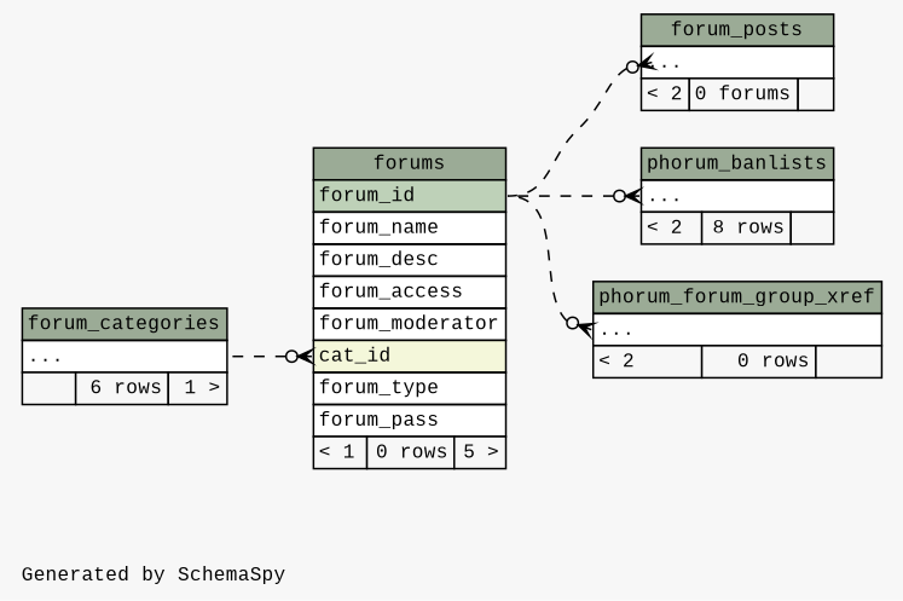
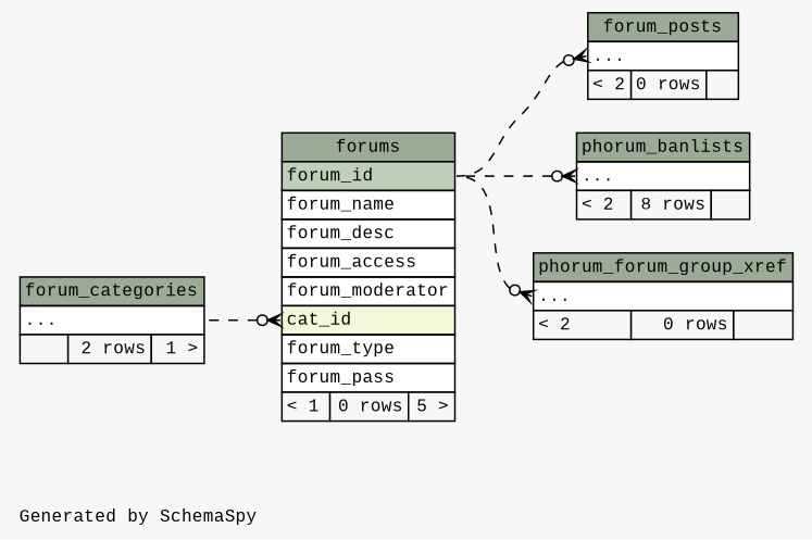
  digraph {
    bgcolor="#f7f7f7"
    fontname="Liberation Mono"
    fontsize=11
    label="\nGenerated by SchemaSpy"
    labeljust=l
    nodesep=0.18
    rankdir=RL
    ranksep=0.46
    node [fontname="Liberation Mono" fontsize=11 shape=plaintext]
    edge [arrowhead=none arrowsize=0.8 arrowtail=crowodot dir=back fontname="Liberation Mono" headport="forum_id:e" style=dashed tailport="elipses:w"]
-   n1 [label=<     <TABLE BORDER="0" CELLBORDER="1" CELLSPACING="0" BGCOLOR="#ffffff">       <TR><TD COLSPAN="3" BGCOLOR="#9bab96" ALIGN="CENTER">forum_posts</TD></TR>       <TR><TD PORT="elipses" COLSPAN="3" ALIGN="LEFT">...</TD></TR>       <TR><TD ALIGN="LEFT" BGCOLOR="#f7f7f7">&lt; 2</TD><TD ALIGN="RIGHT" BGCOLOR="#f7f7f7">0 forums</TD><TD ALIGN="RIGHT" BGCOLOR="#f7f7f7">  </TD></TR>     </TABLE>>]
+   n1 [label=<     <TABLE BORDER="0" CELLBORDER="1" CELLSPACING="0" BGCOLOR="#ffffff">       <TR><TD COLSPAN="3" BGCOLOR="#9bab96" ALIGN="CENTER">forum_posts</TD></TR>       <TR><TD PORT="elipses" COLSPAN="3" ALIGN="LEFT">...</TD></TR>       <TR><TD ALIGN="LEFT" BGCOLOR="#f7f7f7">&lt; 2</TD><TD ALIGN="RIGHT" BGCOLOR="#f7f7f7">0 rows</TD><TD ALIGN="RIGHT" BGCOLOR="#f7f7f7">  </TD></TR>     </TABLE>>]
    n2 [label=<     <TABLE BORDER="0" CELLBORDER="1" CELLSPACING="0" BGCOLOR="#ffffff">       <TR><TD COLSPAN="3" BGCOLOR="#9bab96" ALIGN="CENTER">forums</TD></TR>       <TR><TD PORT="forum_id" COLSPAN="3" BGCOLOR="#bed1b8" ALIGN="LEFT">forum_id</TD></TR>       <TR><TD PORT="forum_name" COLSPAN="3" ALIGN="LEFT">forum_name</TD></TR>       <TR><TD PORT="forum_desc" COLSPAN="3" ALIGN="LEFT">forum_desc</TD></TR>       <TR><TD PORT="forum_access" COLSPAN="3" ALIGN="LEFT">forum_access</TD></TR>       <TR><TD PORT="forum_moderator" COLSPAN="3" ALIGN="LEFT">forum_moderator</TD></TR>       <TR><TD PORT="cat_id" COLSPAN="3" BGCOLOR="#f4f7da" ALIGN="LEFT">cat_id</TD></TR>       <TR><TD PORT="forum_type" COLSPAN="3" ALIGN="LEFT">forum_type</TD></TR>       <TR><TD PORT="forum_pass" COLSPAN="3" ALIGN="LEFT">forum_pass</TD></TR>       <TR><TD ALIGN="LEFT" BGCOLOR="#f7f7f7">&lt; 1</TD><TD ALIGN="RIGHT" BGCOLOR="#f7f7f7">0 rows</TD><TD ALIGN="RIGHT" BGCOLOR="#f7f7f7">5 &gt;</TD></TR>     </TABLE>>]
-   n3 [label=<     <TABLE BORDER="0" CELLBORDER="1" CELLSPACING="0" BGCOLOR="#ffffff">       <TR><TD COLSPAN="3" BGCOLOR="#9bab96" ALIGN="CENTER">forum_categories</TD></TR>       <TR><TD PORT="elipses" COLSPAN="3" ALIGN="LEFT">...</TD></TR>       <TR><TD ALIGN="LEFT" BGCOLOR="#f7f7f7">  </TD><TD ALIGN="RIGHT" BGCOLOR="#f7f7f7">6 rows</TD><TD ALIGN="RIGHT" BGCOLOR="#f7f7f7">1 &gt;</TD></TR>     </TABLE>>]
+   n3 [label=<     <TABLE BORDER="0" CELLBORDER="1" CELLSPACING="0" BGCOLOR="#ffffff">       <TR><TD COLSPAN="3" BGCOLOR="#9bab96" ALIGN="CENTER">forum_categories</TD></TR>       <TR><TD PORT="elipses" COLSPAN="3" ALIGN="LEFT">...</TD></TR>       <TR><TD ALIGN="LEFT" BGCOLOR="#f7f7f7">  </TD><TD ALIGN="RIGHT" BGCOLOR="#f7f7f7">2 rows</TD><TD ALIGN="RIGHT" BGCOLOR="#f7f7f7">1 &gt;</TD></TR>     </TABLE>>]
    n4 [label=<     <TABLE BORDER="0" CELLBORDER="1" CELLSPACING="0" BGCOLOR="#ffffff">       <TR><TD COLSPAN="3" BGCOLOR="#9bab96" ALIGN="CENTER">phorum_banlists</TD></TR>       <TR><TD PORT="elipses" COLSPAN="3" ALIGN="LEFT">...</TD></TR>       <TR><TD ALIGN="LEFT" BGCOLOR="#f7f7f7">&lt; 2</TD><TD ALIGN="RIGHT" BGCOLOR="#f7f7f7">8 rows</TD><TD ALIGN="RIGHT" BGCOLOR="#f7f7f7">  </TD></TR>     </TABLE>>]
    n5 [label=<     <TABLE BORDER="0" CELLBORDER="1" CELLSPACING="0" BGCOLOR="#ffffff">       <TR><TD COLSPAN="3" BGCOLOR="#9bab96" ALIGN="CENTER">phorum_forum_group_xref</TD></TR>       <TR><TD PORT="elipses" COLSPAN="3" ALIGN="LEFT">...</TD></TR>       <TR><TD ALIGN="LEFT" BGCOLOR="#f7f7f7">&lt; 2</TD><TD ALIGN="RIGHT" BGCOLOR="#f7f7f7">0 rows</TD><TD ALIGN="RIGHT" BGCOLOR="#f7f7f7">  </TD></TR>     </TABLE>>]
    n1 -> n2
    n2 -> n3 [headport="elipses:e" tailport="cat_id:w"]
    n4 -> n2
    n5 -> n2
  }
